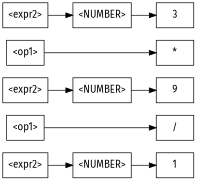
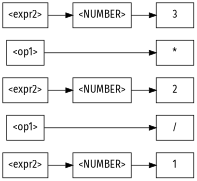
  digraph {
    rankdir=LR
    fontname="Fira Sans"
    node [shape=box fontname="Fira Sans"]
    edge [fontname="Fira Sans"]
    n1 [label="<expr2>"]
    n2 [label="<op1>"]
    n3 [label="<expr2>"]
    n4 [label="<op1>"]
    n5 [label="<expr2>"]
    n6 [label="<NUMBER>"]
    n7 [label="<NUMBER>"]
    n8 [label="<NUMBER>"]
    n9 [label=1]
    n10 [label="/"]
-   n11 [label=9]
+   n11 [label=2]
    n12 [label="*"]
    n13 [label=3]
    subgraph sub_1 {
      rank=same
      n1
      n2
      n3
      n4
      n5
    }
    subgraph sub_2 {
      rank=same
      n6
      n7
      n8
    }
    subgraph sub_3 {
      rank=same
      n9
      n10
      n11
      n12
      n13
    }
    n1 -> n6
    n2 -> n10
    n3 -> n7
    n4 -> n12
    n5 -> n8
    n6 -> n9
    n7 -> n11
    n8 -> n13
  }
